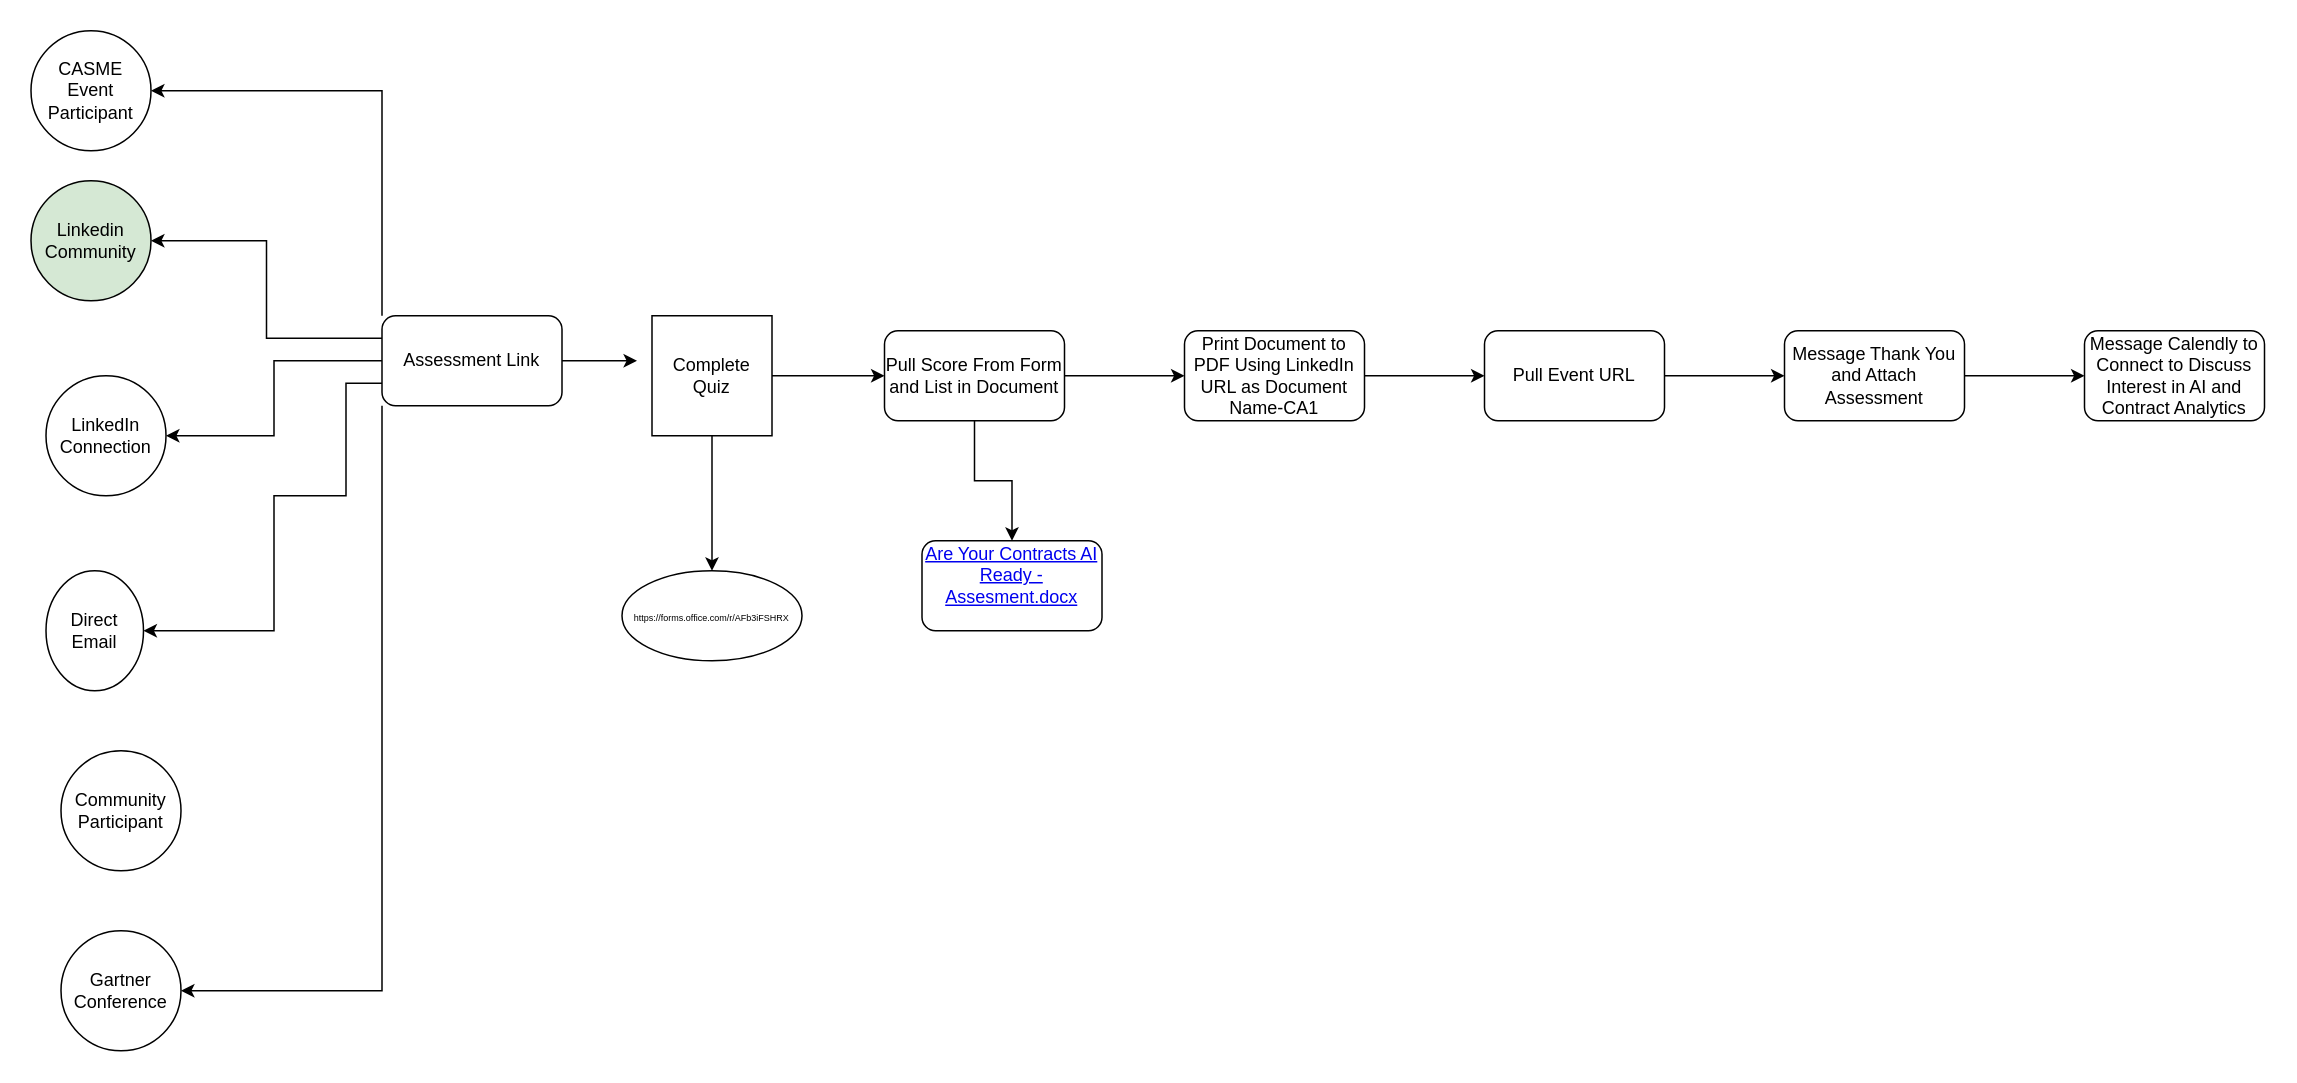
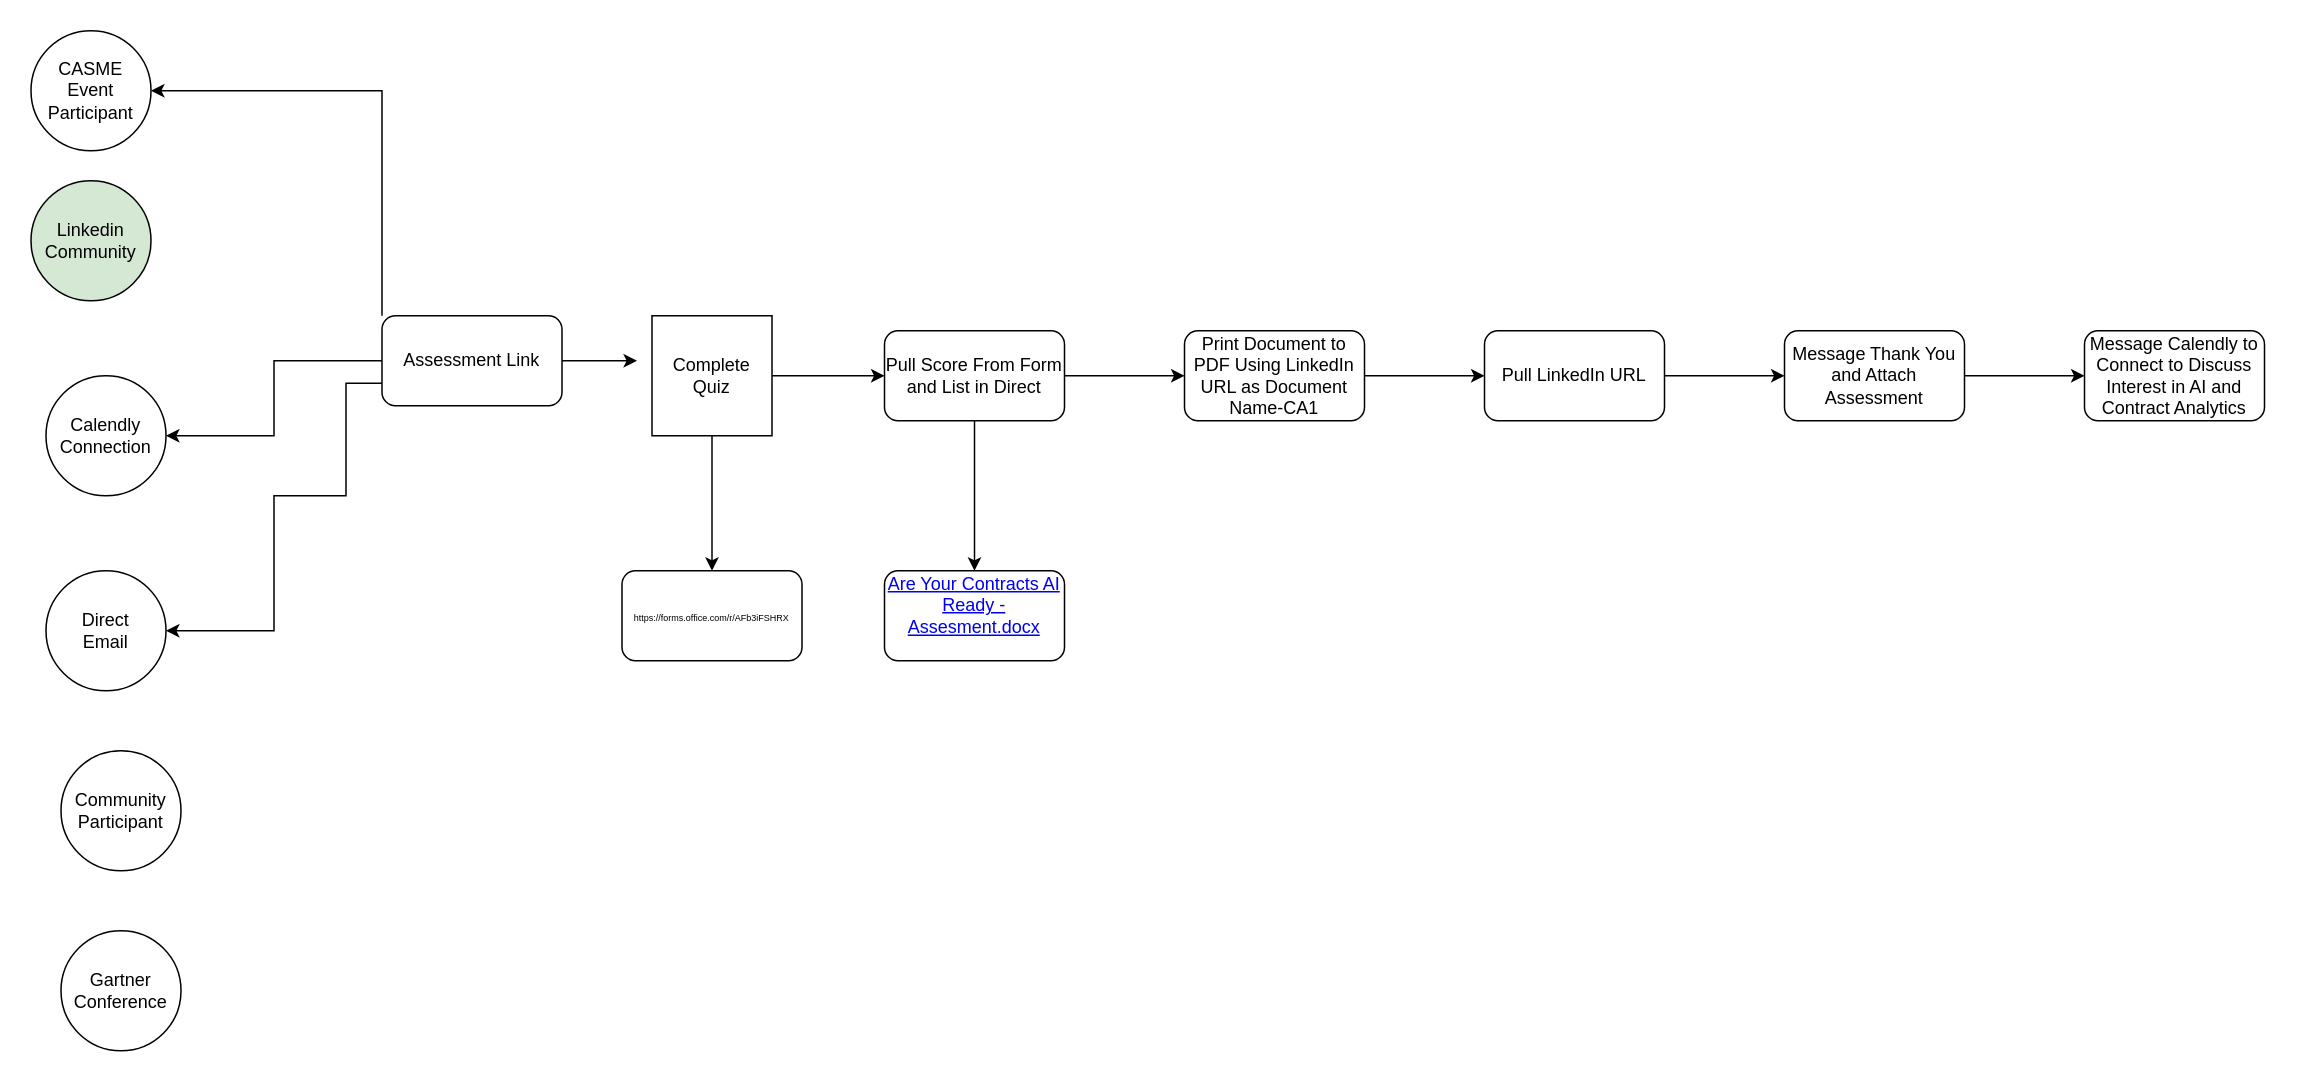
  <mxCell id="0" />
  <mxCell id="1" parent="0" />
  <mxCell id="2" style="edgeStyle=orthogonalEdgeStyle;rounded=0;orthogonalLoop=1;jettySize=auto;html=1;exitX=1;exitY=0.5;exitDx=0;exitDy=0;entryX=0;entryY=0.5;entryDx=0;entryDy=0;" edge="1" parent="1" source="4" target="14"><mxGeometry relative="1" as="geometry" /></mxCell>
  <mxCell id="3" value="" style="edgeStyle=orthogonalEdgeStyle;rounded=0;orthogonalLoop=1;jettySize=auto;html=1;" edge="1" parent="1" source="4" target="22"><mxGeometry relative="1" as="geometry" /></mxCell>
  <mxCell id="4" value="Complete Quiz" style="whiteSpace=wrap;html=1;aspect=fixed;" vertex="1" parent="1"><mxGeometry x="434" y="210" width="80" height="80" as="geometry" /></mxCell>
  <mxCell id="5" value="" style="edgeStyle=orthogonalEdgeStyle;rounded=0;orthogonalLoop=1;jettySize=auto;html=1;" edge="1" parent="1" source="10" target="24"><mxGeometry relative="1" as="geometry" /></mxCell>
- <mxCell id="6" style="edgeStyle=orthogonalEdgeStyle;rounded=0;orthogonalLoop=1;jettySize=auto;html=1;exitX=0;exitY=0.25;exitDx=0;exitDy=0;entryX=1;entryY=0.5;entryDx=0;entryDy=0;" edge="1" parent="1" source="10" target="25"><mxGeometry relative="1" as="geometry" /></mxCell>
  <mxCell id="7" style="edgeStyle=orthogonalEdgeStyle;rounded=0;orthogonalLoop=1;jettySize=auto;html=1;exitX=0;exitY=0.75;exitDx=0;exitDy=0;entryX=1;entryY=0.5;entryDx=0;entryDy=0;" edge="1" parent="1" source="10" target="26"><mxGeometry relative="1" as="geometry"><Array as="points"><mxPoint x="230" y="255" /><mxPoint x="230" y="330" /><mxPoint x="182" y="330" /><mxPoint x="182" y="420" /></Array></mxGeometry></mxCell>
- <mxCell id="8" style="edgeStyle=orthogonalEdgeStyle;rounded=0;orthogonalLoop=1;jettySize=auto;html=1;exitX=0;exitY=1;exitDx=0;exitDy=0;entryX=1;entryY=0.5;entryDx=0;entryDy=0;" edge="1" parent="1" source="10" target="27"><mxGeometry relative="1" as="geometry" /></mxCell>
  <mxCell id="9" style="edgeStyle=orthogonalEdgeStyle;rounded=0;orthogonalLoop=1;jettySize=auto;html=1;exitX=0;exitY=0;exitDx=0;exitDy=0;entryX=1;entryY=0.5;entryDx=0;entryDy=0;" edge="1" parent="1" source="10" target="28"><mxGeometry relative="1" as="geometry" /></mxCell>
  <mxCell id="10" value="Assessment Link" style="rounded=1;whiteSpace=wrap;html=1;" vertex="1" parent="1"><mxGeometry x="254" y="210" width="120" height="60" as="geometry" /></mxCell>
  <mxCell id="11" style="edgeStyle=orthogonalEdgeStyle;rounded=0;orthogonalLoop=1;jettySize=auto;html=1;exitX=1;exitY=0.5;exitDx=0;exitDy=0;entryX=-0.125;entryY=0.375;entryDx=0;entryDy=0;entryPerimeter=0;" edge="1" parent="1" source="10" target="4"><mxGeometry relative="1" as="geometry" /></mxCell>
  <mxCell id="12" value="" style="edgeStyle=orthogonalEdgeStyle;rounded=0;orthogonalLoop=1;jettySize=auto;html=1;" edge="1" parent="1" source="14" target="16"><mxGeometry relative="1" as="geometry" /></mxCell>
  <mxCell id="13" value="" style="edgeStyle=orthogonalEdgeStyle;rounded=0;orthogonalLoop=1;jettySize=auto;html=1;" edge="1" parent="1" source="14" target="23"><mxGeometry relative="1" as="geometry" /></mxCell>
- <mxCell id="14" value="Pull Score From Form and List in Document" style="rounded=1;whiteSpace=wrap;html=1;" vertex="1" parent="1"><mxGeometry x="589" y="220" width="120" height="60" as="geometry" /></mxCell>
+ <mxCell id="14" value="Pull Score From Form and List in Direct" style="rounded=1;whiteSpace=wrap;html=1;" vertex="1" parent="1"><mxGeometry x="589" y="220" width="120" height="60" as="geometry" /></mxCell>
  <mxCell id="15" value="" style="edgeStyle=orthogonalEdgeStyle;rounded=0;orthogonalLoop=1;jettySize=auto;html=1;" edge="1" parent="1" source="16" target="18"><mxGeometry relative="1" as="geometry" /></mxCell>
  <mxCell id="16" value="Print Document to PDF Using LinkedIn URL as Document Name-CA1" style="rounded=1;whiteSpace=wrap;html=1;" vertex="1" parent="1"><mxGeometry x="789" y="220" width="120" height="60" as="geometry" /></mxCell>
  <mxCell id="17" value="" style="edgeStyle=orthogonalEdgeStyle;rounded=0;orthogonalLoop=1;jettySize=auto;html=1;" edge="1" parent="1" source="18" target="20"><mxGeometry relative="1" as="geometry" /></mxCell>
- <mxCell id="18" value="Pull Event URL" style="rounded=1;whiteSpace=wrap;html=1;" vertex="1" parent="1"><mxGeometry x="989" y="220" width="120" height="60" as="geometry" /></mxCell>
+ <mxCell id="18" value="Pull LinkedIn URL" style="rounded=1;whiteSpace=wrap;html=1;" vertex="1" parent="1"><mxGeometry x="989" y="220" width="120" height="60" as="geometry" /></mxCell>
  <mxCell id="19" value="" style="edgeStyle=orthogonalEdgeStyle;rounded=0;orthogonalLoop=1;jettySize=auto;html=1;" edge="1" parent="1" source="20" target="21"><mxGeometry relative="1" as="geometry" /></mxCell>
  <mxCell id="20" value="Message Thank You and Attach Assessment" style="rounded=1;whiteSpace=wrap;html=1;" vertex="1" parent="1"><mxGeometry x="1189" y="220" width="120" height="60" as="geometry" /></mxCell>
  <mxCell id="21" value="Message Calendly to Connect to Discuss Interest in AI and Contract Analytics" style="whiteSpace=wrap;html=1;rounded=1;" vertex="1" parent="1"><mxGeometry x="1389" y="220" width="120" height="60" as="geometry" /></mxCell>
- <mxCell id="22" value="&lt;font style=&quot;font-size: 6px;&quot;&gt;https://forms.office.com/r/AFb3iFSHRX&lt;/font&gt;" style="ellipse;whiteSpace=wrap;html=1;" vertex="1" parent="1"><mxGeometry x="414" y="380" width="120" height="60" as="geometry" /></mxCell>
- <mxCell id="23" value="&#10;&lt;a href=&quot;https://kontrakiq-my.sharepoint.com/:w:/g/personal/thai_kontrakiq_io/Ee9adpEBbqBNmbPylPhA5cYBRcXSCYS6CytS5DIkIFA2-w?e=ECaTJz&quot;&gt;Are Your Contracts AI Ready - Assesment.docx&lt;/a&gt;&#10;&#10;" style="whiteSpace=wrap;html=1;rounded=1;" vertex="1" parent="1"><mxGeometry x="614" y="360" width="120" height="60" as="geometry" /></mxCell>
- <mxCell id="24" value="LinkedIn Connection" style="ellipse;whiteSpace=wrap;html=1;rounded=1;" vertex="1" parent="1"><mxGeometry x="30" y="250" width="80" height="80" as="geometry" /></mxCell>
+ <mxCell id="22" value="&lt;font style=&quot;font-size: 6px;&quot;&gt;https://forms.office.com/r/AFb3iFSHRX&lt;/font&gt;" style="rounded=1;whiteSpace=wrap;html=1;" vertex="1" parent="1"><mxGeometry x="414" y="380" width="120" height="60" as="geometry" /></mxCell>
+ <mxCell id="23" value="&#10;&lt;a href=&quot;https://kontrakiq-my.sharepoint.com/:w:/g/personal/thai_kontrakiq_io/Ee9adpEBbqBNmbPylPhA5cYBRcXSCYS6CytS5DIkIFA2-w?e=ECaTJz&quot;&gt;Are Your Contracts AI Ready - Assesment.docx&lt;/a&gt;&#10;&#10;" style="whiteSpace=wrap;html=1;rounded=1;" vertex="1" parent="1"><mxGeometry x="589" y="380" width="120" height="60" as="geometry" /></mxCell>
+ <mxCell id="24" value="Calendly Connection" style="ellipse;whiteSpace=wrap;html=1;rounded=1;" vertex="1" parent="1"><mxGeometry x="30" y="250" width="80" height="80" as="geometry" /></mxCell>
  <mxCell id="25" value="Linkedin Community" style="ellipse;whiteSpace=wrap;html=1;rounded=1;fillColor=#d5e8d4;" vertex="1" parent="1"><mxGeometry x="20" y="120" width="80" height="80" as="geometry" /></mxCell>
- <mxCell id="26" value="Direct&lt;br&gt;Email" style="ellipse;whiteSpace=wrap;html=1;rounded=1;" vertex="1" parent="1"><mxGeometry x="30" y="380" width="65" height="80" as="geometry" /></mxCell>
+ <mxCell id="26" value="Direct&lt;br&gt;Email" style="ellipse;whiteSpace=wrap;html=1;rounded=1;" vertex="1" parent="1"><mxGeometry x="30" y="380" width="80" height="80" as="geometry" /></mxCell>
  <mxCell id="27" value="Gartner Conference" style="ellipse;whiteSpace=wrap;html=1;rounded=1;" vertex="1" parent="1"><mxGeometry x="40" y="620" width="80" height="80" as="geometry" /></mxCell>
  <mxCell id="28" value="CASME &lt;br&gt;Event Participant" style="ellipse;whiteSpace=wrap;html=1;rounded=1;" vertex="1" parent="1"><mxGeometry x="20" y="20" width="80" height="80" as="geometry" /></mxCell>
  <mxCell id="29" value="Community Participant" style="ellipse;whiteSpace=wrap;html=1;rounded=1;" vertex="1" parent="1"><mxGeometry x="40" y="500" width="80" height="80" as="geometry" /></mxCell>
